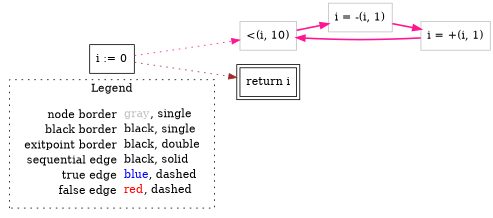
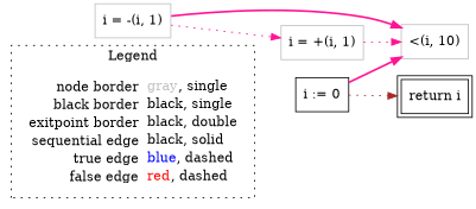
  digraph {
    rankdir=LR
    node [shape=rect color=gray]
    edge [color=deeppink style=bold]
    n1 [label=<<table border="0" cellpadding="2" cellspacing="0" cellborder="0"><tr><td align="right">node border&nbsp;</td><td align="left"><font color="gray">gray</font>, single</td></tr><tr><td align="right">black border&nbsp;</td><td align="left"><font color="black">black</font>, single</td></tr><tr><td align="right">exitpoint border&nbsp;</td><td align="left"><font color="black">black</font>, double</td></tr><tr><td align="right">sequential edge&nbsp;</td><td align="left"><font color="black">black</font>, solid</td></tr><tr><td align="right">true edge&nbsp;</td><td align="left"><font color="blue">blue</font>, dashed</td></tr><tr><td align="right">false edge&nbsp;</td><td align="left"><font color="red">red</font>, dashed</td></tr></table>> shape=plaintext color=""]
    n2 [color=black label=<i := 0>]
    n3 [label=<&lt;(i, 10)>]
    n4 [color=black label=<return i> peripheries=2]
    n5 [label=<i = -(i, 1)>]
    n6 [label=<i = +(i, 1)>]
    subgraph cluster_1 {
      label=Legend
      style=dotted
      n1
    }
-   n2 -> n3 [style=dotted]
+   n2 -> n3
    n2 -> n4 [color=brown style=dotted]
-   n3 -> n5
-   n5 -> n6
-   n6 -> n3
+   n5 -> n3
+   n5 -> n6 [style=dotted]
+   n6 -> n3 [style=dotted]
  }
